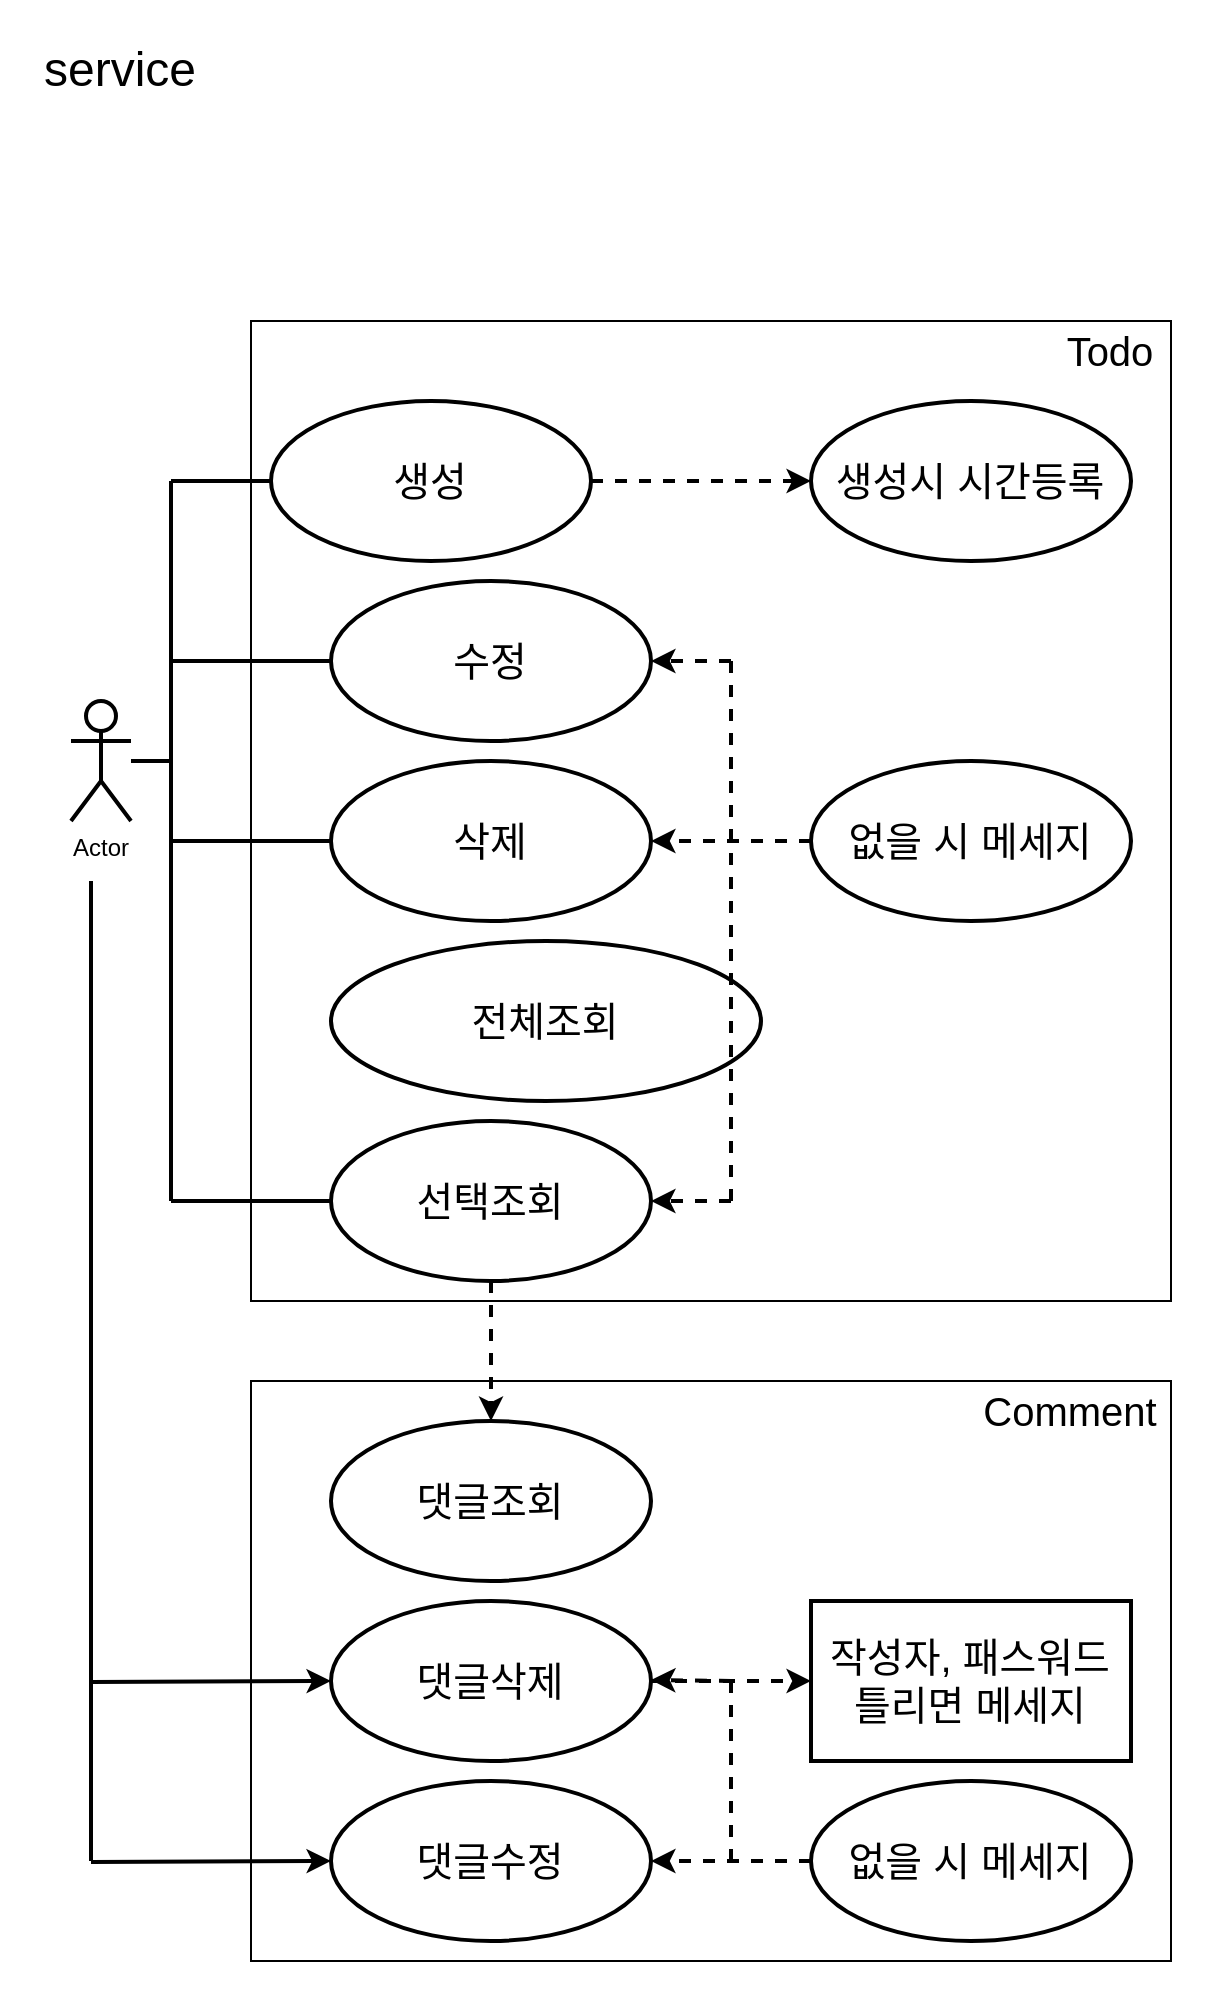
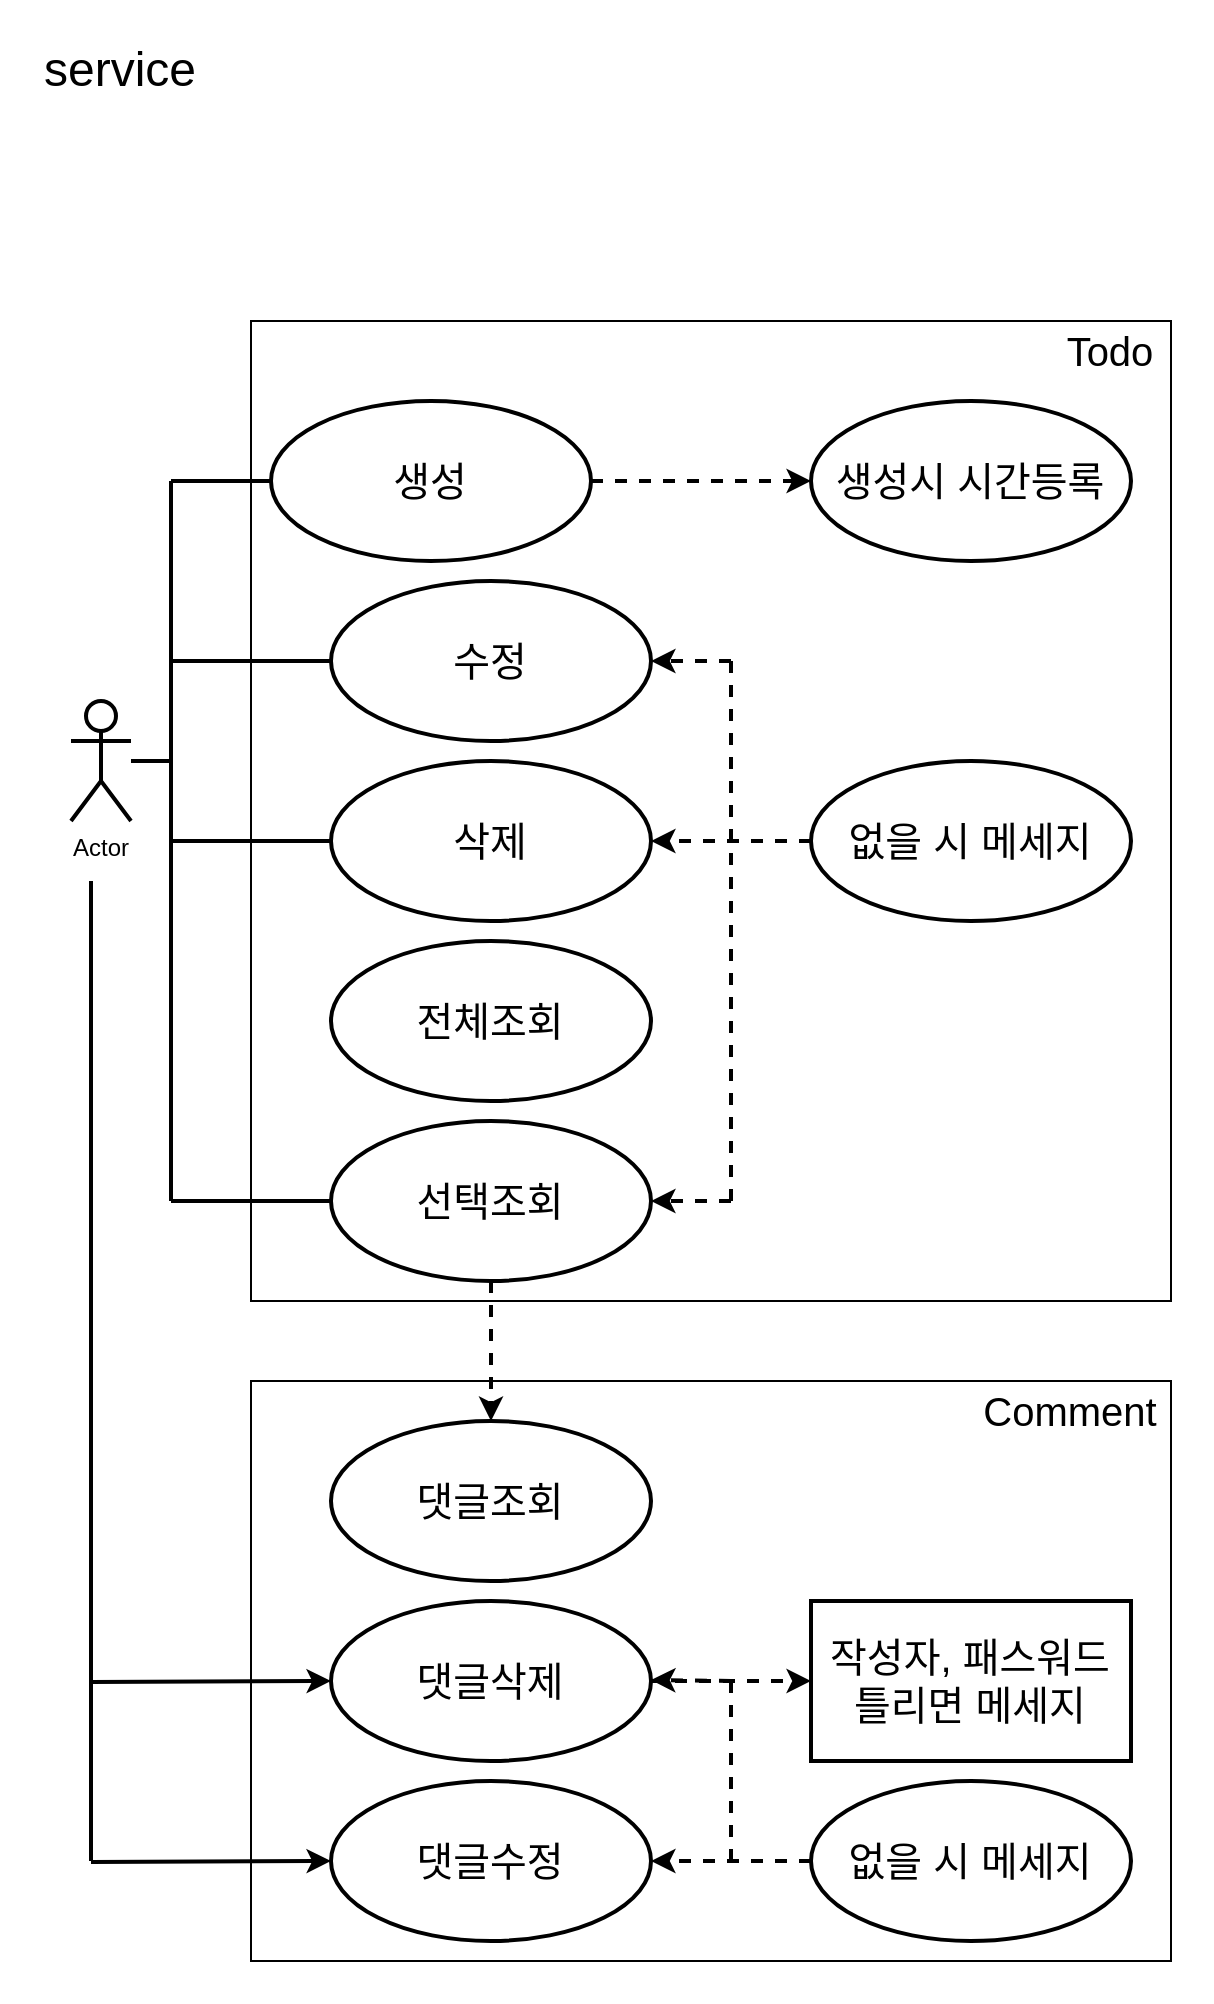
  <mxCell id="0" />
  <mxCell id="1" parent="0" />
  <mxCell id="2" value="" style="rounded=0;whiteSpace=wrap;html=1;" vertex="1" parent="1"><mxGeometry x="125" y="160" width="460" height="490" as="geometry" /></mxCell>
  <mxCell id="3" value="" style="rounded=0;whiteSpace=wrap;html=1;" vertex="1" parent="1"><mxGeometry x="125" y="690" width="460" height="290" as="geometry" /></mxCell>
  <mxCell id="4" value="Actor" style="shape=umlActor;verticalLabelPosition=bottom;verticalAlign=top;html=1;outlineConnect=0;strokeWidth=2;" parent="1" vertex="1"><mxGeometry x="35" y="350" width="30" height="60" as="geometry" /></mxCell>
  <mxCell id="5" value="&lt;font style=&quot;font-size: 20px;&quot;&gt;수정&lt;/font&gt;" style="ellipse;whiteSpace=wrap;html=1;strokeWidth=2;" parent="1" vertex="1"><mxGeometry x="165" y="290" width="160" height="80" as="geometry" /></mxCell>
  <mxCell id="6" value="&lt;font style=&quot;font-size: 20px;&quot;&gt;생성&lt;/font&gt;" style="ellipse;whiteSpace=wrap;html=1;strokeWidth=2;" parent="1" vertex="1"><mxGeometry x="135" y="200" width="160" height="80" as="geometry" /></mxCell>
  <mxCell id="7" value="&lt;font style=&quot;font-size: 20px;&quot;&gt;선택조회&lt;/font&gt;" style="ellipse;whiteSpace=wrap;html=1;strokeWidth=2;" parent="1" vertex="1"><mxGeometry x="165" y="560" width="160" height="80" as="geometry" /></mxCell>
  <mxCell id="8" value="&lt;font style=&quot;font-size: 20px;&quot;&gt;삭제&lt;/font&gt;" style="ellipse;whiteSpace=wrap;html=1;strokeWidth=2;" parent="1" vertex="1"><mxGeometry x="165" y="380" width="160" height="80" as="geometry" /></mxCell>
  <mxCell id="9" value="" style="endArrow=classic;html=1;rounded=0;dashed=1;exitX=1;exitY=0.5;exitDx=0;exitDy=0;strokeWidth=2;entryX=0;entryY=0.5;entryDx=0;entryDy=0;" parent="1" source="6" target="10" edge="1"><mxGeometry width="50" height="50" relative="1" as="geometry"><mxPoint x="335" y="240" as="sourcePoint" /><mxPoint x="405" y="240" as="targetPoint" /></mxGeometry></mxCell>
  <mxCell id="10" value="&lt;font style=&quot;font-size: 20px;&quot;&gt;생성시 시간등록&lt;/font&gt;" style="ellipse;whiteSpace=wrap;html=1;strokeWidth=2;" parent="1" vertex="1"><mxGeometry x="405" y="200" width="160" height="80" as="geometry" /></mxCell>
  <mxCell id="11" value="&lt;font style=&quot;font-size: 20px;&quot;&gt;없을 시 메세지&lt;/font&gt;" style="ellipse;whiteSpace=wrap;html=1;strokeWidth=2;" parent="1" vertex="1"><mxGeometry x="405" y="380" width="160" height="80" as="geometry" /></mxCell>
  <mxCell id="12" value="&lt;span style=&quot;background-color: initial;&quot;&gt;&lt;font style=&quot;font-size: 24px;&quot;&gt;service&lt;/font&gt;&lt;/span&gt;" style="text;html=1;align=left;verticalAlign=middle;whiteSpace=wrap;rounded=0;" parent="1" vertex="1"><mxGeometry x="20" y="20" width="60" height="30" as="geometry" /></mxCell>
  <mxCell id="13" value="" style="endArrow=none;html=1;rounded=0;strokeWidth=2;entryX=0;entryY=0.5;entryDx=0;entryDy=0;" parent="1" target="6" edge="1"><mxGeometry width="50" height="50" relative="1" as="geometry"><mxPoint x="85" y="240" as="sourcePoint" /><mxPoint x="155" y="239.5" as="targetPoint" /></mxGeometry></mxCell>
  <mxCell id="14" value="" style="endArrow=none;html=1;rounded=0;strokeWidth=2;entryX=0;entryY=0.5;entryDx=0;entryDy=0;" parent="1" target="7" edge="1"><mxGeometry width="50" height="50" relative="1" as="geometry"><mxPoint x="85" y="600" as="sourcePoint" /><mxPoint x="155" y="509.5" as="targetPoint" /></mxGeometry></mxCell>
  <mxCell id="15" value="" style="endArrow=none;html=1;rounded=0;strokeWidth=2;entryX=0;entryY=0.5;entryDx=0;entryDy=0;" parent="1" target="8" edge="1"><mxGeometry width="50" height="50" relative="1" as="geometry"><mxPoint x="85" y="420" as="sourcePoint" /><mxPoint x="155" y="420" as="targetPoint" /></mxGeometry></mxCell>
  <mxCell id="16" value="" style="endArrow=none;html=1;rounded=0;strokeWidth=2;entryX=0;entryY=0.5;entryDx=0;entryDy=0;" parent="1" target="5" edge="1"><mxGeometry width="50" height="50" relative="1" as="geometry"><mxPoint x="85" y="330" as="sourcePoint" /><mxPoint x="155" y="329.5" as="targetPoint" /></mxGeometry></mxCell>
  <mxCell id="17" value="" style="endArrow=none;html=1;rounded=0;strokeWidth=2;" parent="1" edge="1"><mxGeometry width="50" height="50" relative="1" as="geometry"><mxPoint x="85" y="600" as="sourcePoint" /><mxPoint x="85" y="240" as="targetPoint" /></mxGeometry></mxCell>
  <mxCell id="18" value="" style="endArrow=none;html=1;rounded=0;strokeWidth=2;" parent="1" source="4" edge="1"><mxGeometry width="50" height="50" relative="1" as="geometry"><mxPoint x="395" y="450" as="sourcePoint" /><mxPoint x="85" y="380" as="targetPoint" /></mxGeometry></mxCell>
  <mxCell id="19" value="" style="endArrow=classic;html=1;rounded=0;entryX=1;entryY=0.5;entryDx=0;entryDy=0;strokeWidth=2;dashed=1;" edge="1" parent="1" target="5"><mxGeometry width="50" height="50" relative="1" as="geometry"><mxPoint x="365" y="330" as="sourcePoint" /><mxPoint x="435" y="260" as="targetPoint" /></mxGeometry></mxCell>
  <mxCell id="20" value="" style="endArrow=classic;html=1;rounded=0;entryX=1;entryY=0.5;entryDx=0;entryDy=0;strokeWidth=2;dashed=1;exitX=0;exitY=0.5;exitDx=0;exitDy=0;" edge="1" parent="1" source="11" target="8"><mxGeometry width="50" height="50" relative="1" as="geometry"><mxPoint x="385" y="420" as="sourcePoint" /><mxPoint x="315" y="440" as="targetPoint" /></mxGeometry></mxCell>
  <mxCell id="21" value="" style="endArrow=classic;html=1;rounded=0;entryX=1;entryY=0.5;entryDx=0;entryDy=0;strokeWidth=2;dashed=1;" edge="1" parent="1" target="7"><mxGeometry width="50" height="50" relative="1" as="geometry"><mxPoint x="365" y="600" as="sourcePoint" /><mxPoint x="335" y="430" as="targetPoint" /></mxGeometry></mxCell>
  <mxCell id="22" value="" style="endArrow=none;html=1;rounded=0;strokeWidth=2;" edge="1" parent="1"><mxGeometry width="50" height="50" relative="1" as="geometry"><mxPoint x="45" y="440" as="sourcePoint" /><mxPoint x="45" y="930" as="targetPoint" /></mxGeometry></mxCell>
  <mxCell id="23" value="&lt;span style=&quot;font-size: 20px;&quot;&gt;댓글조회&lt;/span&gt;" style="ellipse;whiteSpace=wrap;html=1;strokeWidth=2;" vertex="1" parent="1"><mxGeometry x="165" y="710" width="160" height="80" as="geometry" /></mxCell>
  <mxCell id="24" value="&lt;span style=&quot;font-size: 20px;&quot;&gt;댓글삭제&lt;/span&gt;" style="ellipse;whiteSpace=wrap;html=1;strokeWidth=2;" vertex="1" parent="1"><mxGeometry x="165" y="800" width="160" height="80" as="geometry" /></mxCell>
  <mxCell id="25" value="&lt;span style=&quot;font-size: 20px;&quot;&gt;댓글수정&lt;/span&gt;" style="ellipse;whiteSpace=wrap;html=1;strokeWidth=2;" vertex="1" parent="1"><mxGeometry x="165" y="890" width="160" height="80" as="geometry" /></mxCell>
  <mxCell id="26" value="" style="endArrow=classic;html=1;rounded=0;strokeWidth=2;" edge="1" parent="1"><mxGeometry width="50" height="50" relative="1" as="geometry"><mxPoint x="45" y="930.5" as="sourcePoint" /><mxPoint x="165" y="930" as="targetPoint" /></mxGeometry></mxCell>
  <mxCell id="27" value="" style="endArrow=classic;html=1;rounded=0;strokeWidth=2;" edge="1" parent="1"><mxGeometry width="50" height="50" relative="1" as="geometry"><mxPoint x="45" y="840.5" as="sourcePoint" /><mxPoint x="165" y="840" as="targetPoint" /></mxGeometry></mxCell>
  <mxCell id="28" value="&lt;font style=&quot;font-size: 20px;&quot;&gt;없을 시 메세지&lt;/font&gt;" style="ellipse;whiteSpace=wrap;html=1;strokeWidth=2;" vertex="1" parent="1"><mxGeometry x="405" y="890" width="160" height="80" as="geometry" /></mxCell>
  <mxCell id="29" value="" style="endArrow=classic;html=1;rounded=0;strokeWidth=2;dashed=1;entryX=1;entryY=0.5;entryDx=0;entryDy=0;" edge="1" parent="1"><mxGeometry width="50" height="50" relative="1" as="geometry"><mxPoint x="365" y="840" as="sourcePoint" /><mxPoint x="325" y="839.5" as="targetPoint" /></mxGeometry></mxCell>
  <mxCell id="30" value="" style="endArrow=classic;html=1;rounded=0;strokeWidth=2;dashed=1;entryX=1;entryY=0.5;entryDx=0;entryDy=0;exitX=0;exitY=0.5;exitDx=0;exitDy=0;" edge="1" parent="1" source="28" target="25"><mxGeometry width="50" height="50" relative="1" as="geometry"><mxPoint x="395" y="930" as="sourcePoint" /><mxPoint x="335" y="950" as="targetPoint" /></mxGeometry></mxCell>
- <mxCell id="31" value="&lt;font style=&quot;font-size: 20px;&quot;&gt;전체조회&lt;/font&gt;" style="ellipse;whiteSpace=wrap;html=1;strokeWidth=2;" vertex="1" parent="1"><mxGeometry x="165" y="470" width="215" height="80" as="geometry" /></mxCell>
+ <mxCell id="31" value="&lt;font style=&quot;font-size: 20px;&quot;&gt;전체조회&lt;/font&gt;" style="ellipse;whiteSpace=wrap;html=1;strokeWidth=2;" vertex="1" parent="1"><mxGeometry x="165" y="470" width="160" height="80" as="geometry" /></mxCell>
  <mxCell id="32" value="" style="endArrow=none;dashed=1;html=1;rounded=0;strokeWidth=2;" edge="1" parent="1"><mxGeometry width="50" height="50" relative="1" as="geometry"><mxPoint x="365" y="600" as="sourcePoint" /><mxPoint x="365" y="330" as="targetPoint" /></mxGeometry></mxCell>
  <mxCell id="33" value="" style="endArrow=classic;html=1;rounded=0;exitX=0.5;exitY=1;exitDx=0;exitDy=0;entryX=0.5;entryY=0;entryDx=0;entryDy=0;strokeWidth=2;dashed=1;" edge="1" parent="1" source="7" target="23"><mxGeometry width="50" height="50" relative="1" as="geometry"><mxPoint x="485" y="610" as="sourcePoint" /><mxPoint x="535" y="560" as="targetPoint" /></mxGeometry></mxCell>
  <mxCell id="34" value="&lt;span style=&quot;font-size: 20px;&quot;&gt;작성자, 패스워드&lt;/span&gt;&lt;div&gt;&lt;span style=&quot;font-size: 20px;&quot;&gt;틀리면 메세지&lt;/span&gt;&lt;/div&gt;" style="whiteSpace=wrap;html=1;strokeWidth=2;rounded=0;" vertex="1" parent="1"><mxGeometry x="405" y="800" width="160" height="80" as="geometry" /></mxCell>
  <mxCell id="35" value="" style="endArrow=classic;html=1;rounded=0;entryX=0;entryY=0.5;entryDx=0;entryDy=0;strokeWidth=2;dashed=1;" edge="1" parent="1" target="34"><mxGeometry width="50" height="50" relative="1" as="geometry"><mxPoint x="325" y="840" as="sourcePoint" /><mxPoint x="425" y="810" as="targetPoint" /></mxGeometry></mxCell>
  <mxCell id="36" value="" style="endArrow=none;dashed=1;html=1;rounded=0;strokeWidth=2;" edge="1" parent="1"><mxGeometry width="50" height="50" relative="1" as="geometry"><mxPoint x="365" y="930" as="sourcePoint" /><mxPoint x="365" y="840" as="targetPoint" /></mxGeometry></mxCell>
  <mxCell id="37" value="&lt;font style=&quot;font-size: 20px;&quot;&gt;Todo&lt;/font&gt;" style="text;html=1;align=center;verticalAlign=middle;whiteSpace=wrap;rounded=0;" vertex="1" parent="1"><mxGeometry x="525" y="160" width="60" height="30" as="geometry" /></mxCell>
  <mxCell id="38" value="&lt;font style=&quot;font-size: 20px;&quot;&gt;Comment&lt;/font&gt;" style="text;html=1;align=center;verticalAlign=middle;whiteSpace=wrap;rounded=0;" vertex="1" parent="1"><mxGeometry x="505" y="690" width="60" height="30" as="geometry" /></mxCell>
